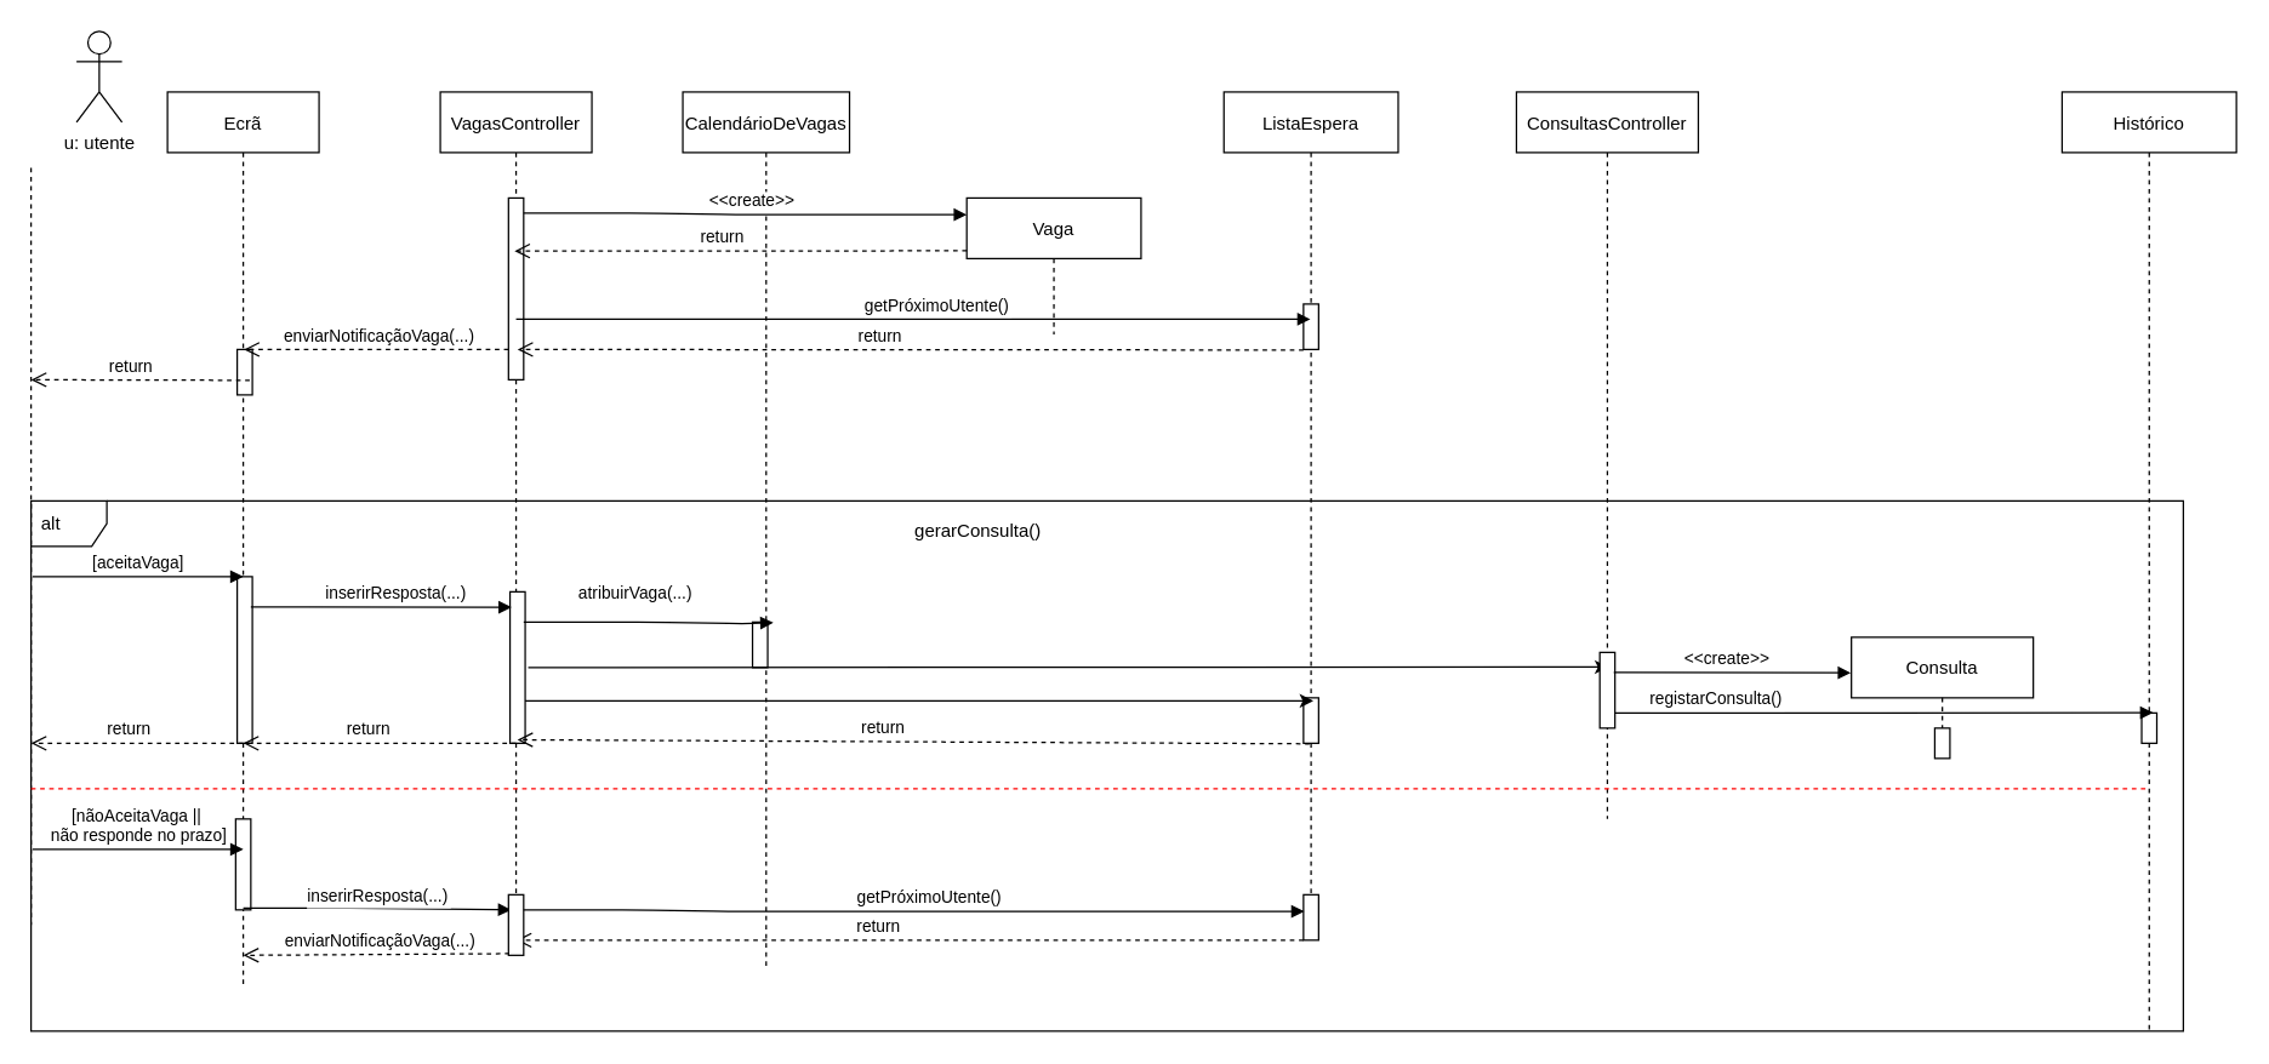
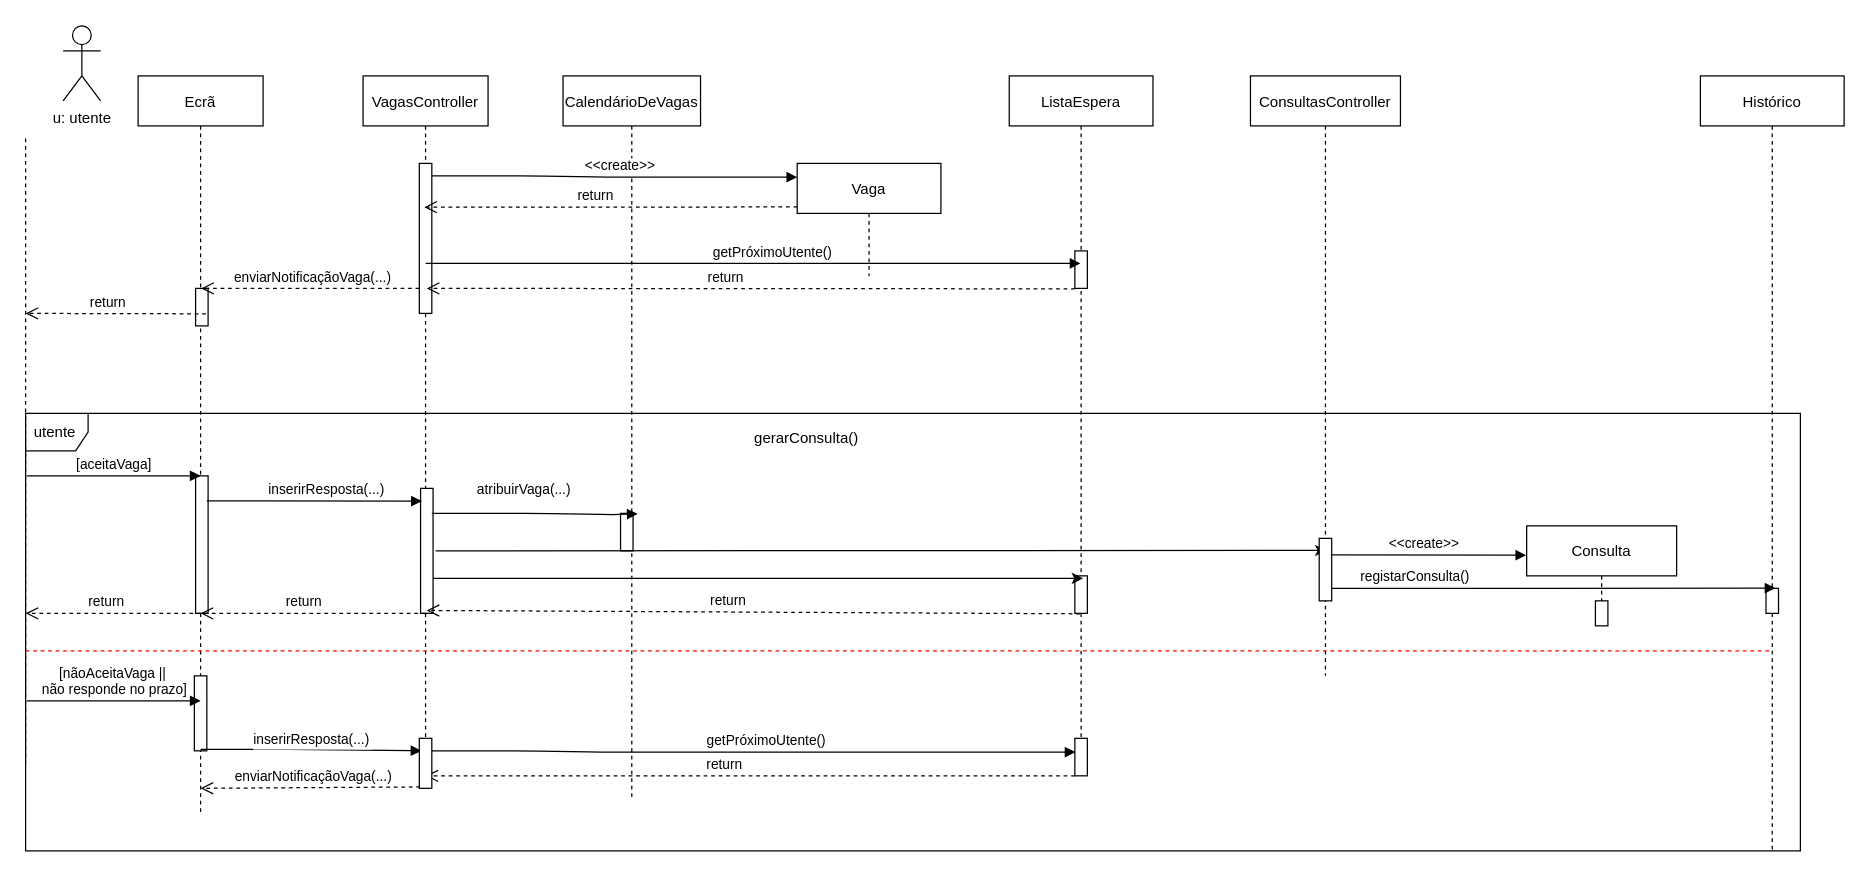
  <mxCell id="0" />
  <mxCell id="1" parent="0" />
- <mxCell id="2" value="alt" style="shape=umlFrame;whiteSpace=wrap;html=1;width=50;height=30;boundedLbl=1;verticalAlign=middle;align=left;spacingLeft=5;" parent="1" vertex="1"><mxGeometry x="20" y="330" width="1420" height="350" as="geometry" /></mxCell>
+ <mxCell id="2" value="utente" style="shape=umlFrame;whiteSpace=wrap;html=1;width=50;height=30;boundedLbl=1;verticalAlign=middle;align=left;spacingLeft=5;" parent="1" vertex="1"><mxGeometry x="20" y="330" width="1420" height="350" as="geometry" /></mxCell>
  <mxCell id="3" value="Ecrã" style="shape=umlLifeline;perimeter=lifelinePerimeter;container=1;collapsible=0;recursiveResize=0;rounded=0;shadow=0;strokeWidth=1;" parent="1" vertex="1"><mxGeometry x="110" y="60" width="100" height="590" as="geometry" /></mxCell>
  <mxCell id="4" value="" style="points=[];perimeter=orthogonalPerimeter;rounded=0;shadow=0;strokeWidth=1;" parent="3" vertex="1"><mxGeometry x="46" y="170" width="10" height="30" as="geometry" /></mxCell>
  <mxCell id="5" value="" style="points=[];perimeter=orthogonalPerimeter;rounded=0;shadow=0;strokeWidth=1;" parent="3" vertex="1"><mxGeometry x="46" y="320" width="10" height="110" as="geometry" /></mxCell>
  <mxCell id="6" value="" style="points=[];perimeter=orthogonalPerimeter;rounded=0;shadow=0;strokeWidth=1;" parent="3" vertex="1"><mxGeometry x="45" y="480" width="10" height="60" as="geometry" /></mxCell>
  <mxCell id="7" value="VagasController" style="shape=umlLifeline;perimeter=lifelinePerimeter;container=1;collapsible=0;recursiveResize=0;rounded=0;shadow=0;strokeWidth=1;" parent="1" vertex="1"><mxGeometry x="290" y="60" width="100" height="540" as="geometry" /></mxCell>
  <mxCell id="8" value="" style="points=[];perimeter=orthogonalPerimeter;rounded=0;shadow=0;strokeWidth=1;" parent="7" vertex="1"><mxGeometry x="46" y="330" width="10" height="100" as="geometry" /></mxCell>
  <mxCell id="9" value="u: utente" style="shape=umlActor;verticalLabelPosition=bottom;verticalAlign=top;html=1;" parent="1" vertex="1"><mxGeometry x="50" y="20" width="30" height="60" as="geometry" /></mxCell>
  <mxCell id="10" value="CalendárioDeVagas" style="shape=umlLifeline;perimeter=lifelinePerimeter;container=1;collapsible=0;recursiveResize=0;rounded=0;shadow=0;strokeWidth=1;" parent="1" vertex="1"><mxGeometry x="450" y="60" width="110" height="580" as="geometry" /></mxCell>
  <mxCell id="11" value="" style="points=[];perimeter=orthogonalPerimeter;rounded=0;shadow=0;strokeWidth=1;" parent="10" vertex="1"><mxGeometry x="46" y="350" width="10" height="30" as="geometry" /></mxCell>
  <mxCell id="12" value="ListaEspera" style="shape=umlLifeline;perimeter=lifelinePerimeter;container=1;collapsible=0;recursiveResize=0;rounded=0;shadow=0;strokeWidth=1;" parent="1" vertex="1"><mxGeometry x="807" y="60" width="115" height="560" as="geometry" /></mxCell>
  <mxCell id="13" value="" style="points=[];perimeter=orthogonalPerimeter;rounded=0;shadow=0;strokeWidth=1;" parent="12" vertex="1"><mxGeometry x="52.5" y="140" width="10" height="30" as="geometry" /></mxCell>
  <mxCell id="14" value="" style="points=[];perimeter=orthogonalPerimeter;rounded=0;shadow=0;strokeWidth=1;" parent="12" vertex="1"><mxGeometry x="52.5" y="400" width="10" height="30" as="geometry" /></mxCell>
  <mxCell id="15" value="" style="endArrow=none;html=1;dashed=1;" parent="1" edge="1"><mxGeometry width="50" height="50" relative="1" as="geometry"><mxPoint x="20" y="110" as="sourcePoint" /><mxPoint x="20" y="610" as="targetPoint" /></mxGeometry></mxCell>
  <mxCell id="16" value="atribuirVaga(...)" style="verticalAlign=bottom;endArrow=block;shadow=0;strokeWidth=1;entryX=0.519;entryY=0.509;entryDx=0;entryDy=0;entryPerimeter=0;" parent="1" edge="1"><mxGeometry x="-0.101" y="10" relative="1" as="geometry"><mxPoint x="345" y="410" as="sourcePoint" /><mxPoint x="509.685" y="410.41" as="targetPoint" /><Array as="points"><mxPoint x="430" y="410" /><mxPoint x="490" y="411" /></Array><mxPoint as="offset" /></mxGeometry></mxCell>
  <mxCell id="17" value="inserirResposta(...)" style="verticalAlign=bottom;endArrow=block;shadow=0;strokeWidth=1;entryX=0.1;entryY=0.11;entryDx=0;entryDy=0;entryPerimeter=0;" parent="1" edge="1"><mxGeometry x="0.116" relative="1" as="geometry"><mxPoint x="165" y="400" as="sourcePoint" /><mxPoint x="337" y="400.2" as="targetPoint" /><mxPoint as="offset" /></mxGeometry></mxCell>
  <mxCell id="18" value="[aceitaVaga]" style="verticalAlign=bottom;endArrow=block;shadow=0;strokeWidth=1;entryX=0.4;entryY=0;entryDx=0;entryDy=0;entryPerimeter=0;" parent="1" target="5" edge="1"><mxGeometry relative="1" as="geometry"><mxPoint x="21" y="380" as="sourcePoint" /><mxPoint x="151" y="400" as="targetPoint" /></mxGeometry></mxCell>
  <mxCell id="19" value="gerarConsulta()" style="text;html=1;strokeColor=none;fillColor=none;align=center;verticalAlign=middle;whiteSpace=wrap;rounded=0;" parent="1" vertex="1"><mxGeometry x="625" y="340" width="40" height="20" as="geometry" /></mxCell>
  <mxCell id="20" value="enviarNotificaçãoVaga(...)" style="verticalAlign=bottom;endArrow=open;dashed=1;endSize=8;shadow=0;strokeWidth=1;entryX=1.412;entryY=0.238;entryDx=0;entryDy=0;entryPerimeter=0;" parent="1" edge="1"><mxGeometry x="-0.029" relative="1" as="geometry"><mxPoint x="160.5" y="230" as="targetPoint" /><mxPoint x="335" y="230" as="sourcePoint" /><Array as="points" /><mxPoint as="offset" /></mxGeometry></mxCell>
  <mxCell id="21" value="Vaga" style="shape=umlLifeline;perimeter=lifelinePerimeter;container=1;collapsible=0;recursiveResize=0;rounded=0;shadow=0;strokeWidth=1;" parent="1" vertex="1"><mxGeometry x="637.34" y="130" width="115" height="90" as="geometry" /></mxCell>
  <mxCell id="22" value="&lt;&lt;create&gt;&gt;" style="verticalAlign=bottom;endArrow=block;shadow=0;strokeWidth=1;" parent="1" edge="1"><mxGeometry x="0.052" relative="1" as="geometry"><mxPoint x="340" y="140" as="sourcePoint" /><mxPoint x="637.34" y="141" as="targetPoint" /><Array as="points"><mxPoint x="425" y="140" /><mxPoint x="485" y="141" /></Array><mxPoint as="offset" /></mxGeometry></mxCell>
  <mxCell id="23" value="" style="points=[];perimeter=orthogonalPerimeter;rounded=0;shadow=0;strokeWidth=1;" parent="1" vertex="1"><mxGeometry x="335" y="130" width="10" height="120" as="geometry" /></mxCell>
  <mxCell id="24" value="getPróximoUtente()" style="verticalAlign=bottom;endArrow=block;shadow=0;strokeWidth=1;" parent="1" target="12" edge="1"><mxGeometry x="0.06" relative="1" as="geometry"><mxPoint x="340" y="210" as="sourcePoint" /><mxPoint x="642.34" y="201" as="targetPoint" /><Array as="points"><mxPoint x="430" y="210" /><mxPoint x="490" y="210" /></Array><mxPoint as="offset" /></mxGeometry></mxCell>
  <mxCell id="25" value="return" style="verticalAlign=bottom;endArrow=open;dashed=1;endSize=8;shadow=0;strokeWidth=1;" parent="1" edge="1"><mxGeometry x="0.077" relative="1" as="geometry"><mxPoint x="340.98" y="230" as="targetPoint" /><mxPoint x="859.5" y="230.35" as="sourcePoint" /><Array as="points" /><mxPoint as="offset" /></mxGeometry></mxCell>
  <mxCell id="26" style="edgeStyle=orthogonalEdgeStyle;rounded=0;orthogonalLoop=1;jettySize=auto;html=1;entryX=0.506;entryY=0.791;entryDx=0;entryDy=0;entryPerimeter=0;" parent="1" target="28" edge="1"><mxGeometry relative="1" as="geometry"><mxPoint x="819.5" y="440" as="targetPoint" /><Array as="points"><mxPoint x="348" y="440" /><mxPoint x="673" y="440" /></Array><mxPoint x="348" y="440" as="sourcePoint" /></mxGeometry></mxCell>
  <mxCell id="27" value="Histórico" style="shape=umlLifeline;perimeter=lifelinePerimeter;container=1;collapsible=0;recursiveResize=0;rounded=0;shadow=0;strokeWidth=1;" parent="1" vertex="1"><mxGeometry x="1360" y="60" width="115" height="620" as="geometry" /></mxCell>
  <mxCell id="28" value="ConsultasController" style="shape=umlLifeline;perimeter=lifelinePerimeter;container=1;collapsible=0;recursiveResize=0;rounded=0;shadow=0;strokeWidth=1;" parent="1" vertex="1"><mxGeometry x="1000" y="60" width="120" height="480" as="geometry" /></mxCell>
  <mxCell id="29" value="Consulta" style="shape=umlLifeline;perimeter=lifelinePerimeter;container=1;collapsible=0;recursiveResize=0;rounded=0;shadow=0;strokeWidth=1;" parent="1" vertex="1"><mxGeometry x="1221" y="420" width="120" height="70" as="geometry" /></mxCell>
  <mxCell id="30" value="" style="points=[];perimeter=orthogonalPerimeter;rounded=0;shadow=0;strokeWidth=1;" parent="1" vertex="1"><mxGeometry x="1412.5" y="470" width="10" height="20" as="geometry" /></mxCell>
  <mxCell id="31" value="registarConsulta()" style="verticalAlign=bottom;endArrow=block;shadow=0;strokeWidth=1;entryX=0.522;entryY=0.692;entryDx=0;entryDy=0;entryPerimeter=0;" parent="1" edge="1"><mxGeometry x="-0.623" relative="1" as="geometry"><mxPoint x="1065" y="470" as="sourcePoint" /><mxPoint x="1420.03" y="469.8" as="targetPoint" /><Array as="points"><mxPoint x="1230" y="470" /></Array><mxPoint as="offset" /></mxGeometry></mxCell>
  <mxCell id="32" value="" style="points=[];perimeter=orthogonalPerimeter;rounded=0;shadow=0;strokeWidth=1;" parent="1" vertex="1"><mxGeometry x="1055" y="430" width="10" height="50" as="geometry" /></mxCell>
  <mxCell id="33" value="&lt;&lt;create&gt;&gt;" style="verticalAlign=bottom;endArrow=block;shadow=0;strokeWidth=1;exitX=0.922;exitY=0.265;exitDx=0;exitDy=0;exitPerimeter=0;entryX=0.005;entryY=0.1;entryDx=0;entryDy=0;entryPerimeter=0;" parent="1" source="32" edge="1"><mxGeometry x="-0.045" relative="1" as="geometry"><mxPoint x="1026.66" y="440" as="sourcePoint" /><mxPoint x="1220.6" y="443.5" as="targetPoint" /><Array as="points" /><mxPoint as="offset" /></mxGeometry></mxCell>
  <mxCell id="34" style="edgeStyle=orthogonalEdgeStyle;rounded=0;orthogonalLoop=1;jettySize=auto;html=1;" parent="1" source="8" edge="1"><mxGeometry relative="1" as="geometry"><mxPoint x="866" y="462" as="targetPoint" /><Array as="points"><mxPoint x="840" y="462" /><mxPoint x="840" y="462" /></Array></mxGeometry></mxCell>
  <mxCell id="35" value="return" style="verticalAlign=bottom;endArrow=open;dashed=1;endSize=8;shadow=0;strokeWidth=1;entryX=0.509;entryY=0.792;entryDx=0;entryDy=0;entryPerimeter=0;" parent="1" target="7" edge="1"><mxGeometry x="0.077" relative="1" as="geometry"><mxPoint x="345" y="490" as="targetPoint" /><mxPoint x="863.52" y="490.35" as="sourcePoint" /><Array as="points" /><mxPoint as="offset" /></mxGeometry></mxCell>
  <mxCell id="36" value="return" style="verticalAlign=bottom;endArrow=open;dashed=1;endSize=8;shadow=0;strokeWidth=1;" parent="1" edge="1"><mxGeometry x="0.077" relative="1" as="geometry"><mxPoint x="160" y="490" as="targetPoint" /><mxPoint x="340" y="490" as="sourcePoint" /><Array as="points" /><mxPoint as="offset" /></mxGeometry></mxCell>
  <mxCell id="37" value="" style="endArrow=none;dashed=1;html=1;strokeColor=#FF0000;" parent="1" target="27" edge="1"><mxGeometry width="50" height="50" relative="1" as="geometry"><mxPoint x="20" y="520" as="sourcePoint" /><mxPoint x="1369" y="520" as="targetPoint" /></mxGeometry></mxCell>
  <mxCell id="38" value="[nãoAceitaVaga ||&#10; não responde no prazo]" style="verticalAlign=bottom;endArrow=block;shadow=0;strokeWidth=1;entryX=0.4;entryY=0;entryDx=0;entryDy=0;entryPerimeter=0;" parent="1" edge="1"><mxGeometry x="-0.007" relative="1" as="geometry"><mxPoint x="21" y="560" as="sourcePoint" /><mxPoint x="160" y="560" as="targetPoint" /><mxPoint as="offset" /></mxGeometry></mxCell>
  <mxCell id="39" value="inserirResposta(...)" style="verticalAlign=bottom;endArrow=block;shadow=0;strokeWidth=1;entryX=0.167;entryY=0.25;entryDx=0;entryDy=0;entryPerimeter=0;" parent="1" target="44" edge="1"><mxGeometry x="0.019" y="-1" relative="1" as="geometry"><mxPoint x="160" y="598.82" as="sourcePoint" /><mxPoint x="320" y="598.82" as="targetPoint" /><mxPoint x="-1" as="offset" /><Array as="points"><mxPoint x="220" y="598.82" /></Array></mxGeometry></mxCell>
  <mxCell id="40" value="" style="points=[];perimeter=orthogonalPerimeter;rounded=0;shadow=0;strokeWidth=1;" parent="1" vertex="1"><mxGeometry x="859.5" y="590" width="10" height="30" as="geometry" /></mxCell>
  <mxCell id="41" value="enviarNotificaçãoVaga(...)" style="verticalAlign=bottom;endArrow=open;dashed=1;endSize=8;shadow=0;strokeWidth=1;exitX=0.06;exitY=0.972;exitDx=0;exitDy=0;exitPerimeter=0;" parent="1" source="44" edge="1"><mxGeometry x="-0.029" relative="1" as="geometry"><mxPoint x="160" y="630" as="targetPoint" /><mxPoint x="325" y="630" as="sourcePoint" /><Array as="points" /><mxPoint as="offset" /></mxGeometry></mxCell>
  <mxCell id="42" value="getPróximoUtente()" style="verticalAlign=bottom;endArrow=block;shadow=0;strokeWidth=1;" parent="1" edge="1"><mxGeometry x="0.06" relative="1" as="geometry"><mxPoint x="335" y="600" as="sourcePoint" /><mxPoint x="860" y="601" as="targetPoint" /><Array as="points"><mxPoint x="420" y="600" /><mxPoint x="480" y="601" /></Array><mxPoint as="offset" /></mxGeometry></mxCell>
  <mxCell id="43" value="return" style="verticalAlign=bottom;endArrow=open;dashed=1;endSize=8;shadow=0;strokeWidth=1;" parent="1" source="40" edge="1"><mxGeometry x="0.077" relative="1" as="geometry"><mxPoint x="340" y="620" as="targetPoint" /><mxPoint x="848.52" y="620.35" as="sourcePoint" /><Array as="points" /><mxPoint as="offset" /></mxGeometry></mxCell>
  <mxCell id="44" value="" style="points=[];perimeter=orthogonalPerimeter;rounded=0;shadow=0;strokeWidth=1;" parent="1" vertex="1"><mxGeometry x="335" y="590" width="10" height="40" as="geometry" /></mxCell>
  <mxCell id="45" value="return" style="verticalAlign=bottom;endArrow=open;dashed=1;endSize=8;shadow=0;strokeWidth=1;" parent="1" edge="1"><mxGeometry x="0.077" relative="1" as="geometry"><mxPoint x="20" y="250" as="targetPoint" /><mxPoint x="164.26" y="250.35" as="sourcePoint" /><Array as="points" /><mxPoint as="offset" /></mxGeometry></mxCell>
  <mxCell id="46" value="return" style="verticalAlign=bottom;endArrow=open;dashed=1;endSize=8;shadow=0;strokeWidth=1;" parent="1" edge="1"><mxGeometry x="0.077" relative="1" as="geometry"><mxPoint x="20" y="490" as="targetPoint" /><mxPoint x="160" y="490" as="sourcePoint" /><Array as="points" /><mxPoint as="offset" /></mxGeometry></mxCell>
  <mxCell id="47" value="" style="points=[];perimeter=orthogonalPerimeter;rounded=0;shadow=0;strokeWidth=1;" parent="1" vertex="1"><mxGeometry x="1276" y="480" width="10" height="20" as="geometry" /></mxCell>
  <mxCell id="48" value="return" style="verticalAlign=bottom;endArrow=open;dashed=1;endSize=8;shadow=0;strokeWidth=1;" parent="1" edge="1"><mxGeometry x="0.077" relative="1" as="geometry"><mxPoint x="339" y="165" as="targetPoint" /><mxPoint x="637.34" y="164.85" as="sourcePoint" /><Array as="points" /><mxPoint as="offset" /></mxGeometry></mxCell>
